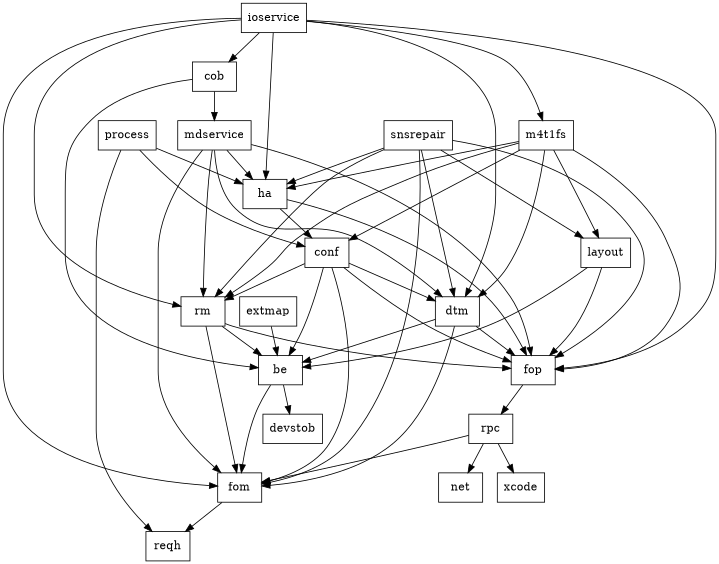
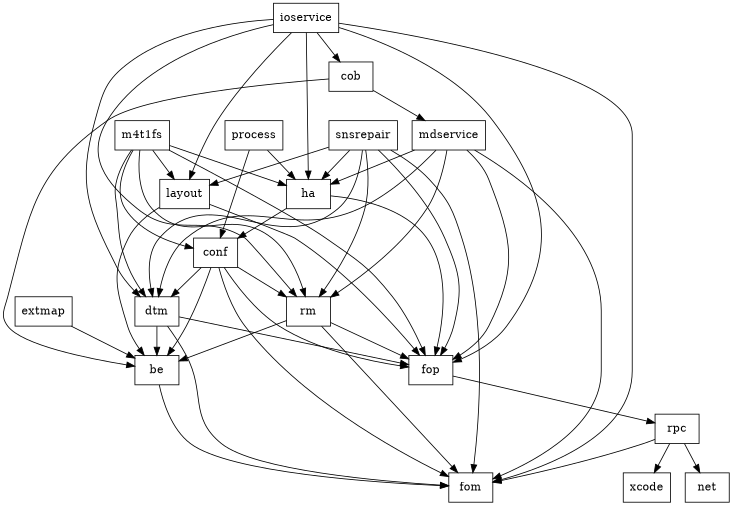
  digraph {
    fontname="DejaVu Serif"
    node [fontname="DejaVu Serif" shape=box]
    edge [fontname="DejaVu Serif"]
    ioservice
    dtm
    rm
    ha
    fop
    fom
    layout
    cob
    be
    conf
    rpc
-   reqh
    mdservice
    n14 [label=m4t1fs]
    process
-   devstob
    net
    xcode
    extmap
    snsrepair
    ioservice -> dtm
    ioservice -> rm
    ioservice -> ha
    ioservice -> fop
    ioservice -> fom
-   ioservice -> n14
+   ioservice -> layout
    ioservice -> cob
    dtm -> fop
    dtm -> fom
    dtm -> be
    rm -> fop
    rm -> fom
    rm -> be
    ha -> fop
    ha -> conf
    fop -> rpc
-   fom -> reqh
    layout -> fop
    layout -> be
    cob -> be
    cob -> mdservice
    be -> fom
-   be -> devstob
    conf -> dtm
    conf -> rm
    conf -> fop
    conf -> fom
    conf -> be
    rpc -> fom
    rpc -> net
    rpc -> xcode
    mdservice -> dtm
    mdservice -> rm
    mdservice -> ha
    mdservice -> fop
    mdservice -> fom
    n14 -> dtm
    n14 -> rm
    n14 -> ha
    n14 -> fop
    n14 -> layout
    n14 -> conf
    process -> ha
    process -> conf
-   process -> reqh
    extmap -> be
    snsrepair -> dtm
    snsrepair -> rm
    snsrepair -> ha
    snsrepair -> fop
    snsrepair -> fom
    snsrepair -> layout
  }
